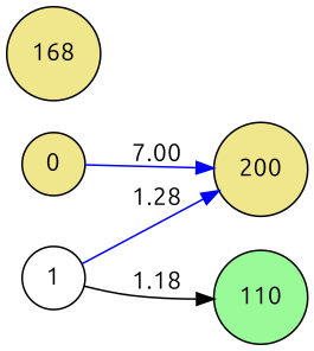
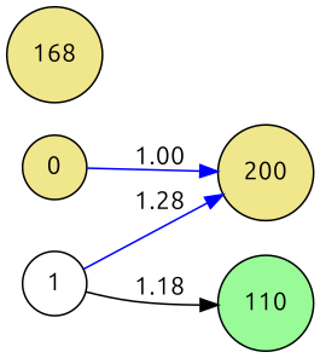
  digraph {
    fontname=Ubuntu
    rankdir=LR
    node [fillcolor=khaki fontname=Ubuntu shape=circle style=filled]
    edge [color=blue fontname=Ubuntu]
    n1 [label=0]
    n2 [label=200]
    n3 [fillcolor=white label=1]
    n4 [fillcolor=palegreen label=110]
    n5 [label=168]
-   n1 -> n2 [label=7.00]
+   n1 -> n2 [label=1.00]
    n3 -> n2 [label=1.28]
    n3 -> n4 [color=black label=1.18]
  }
